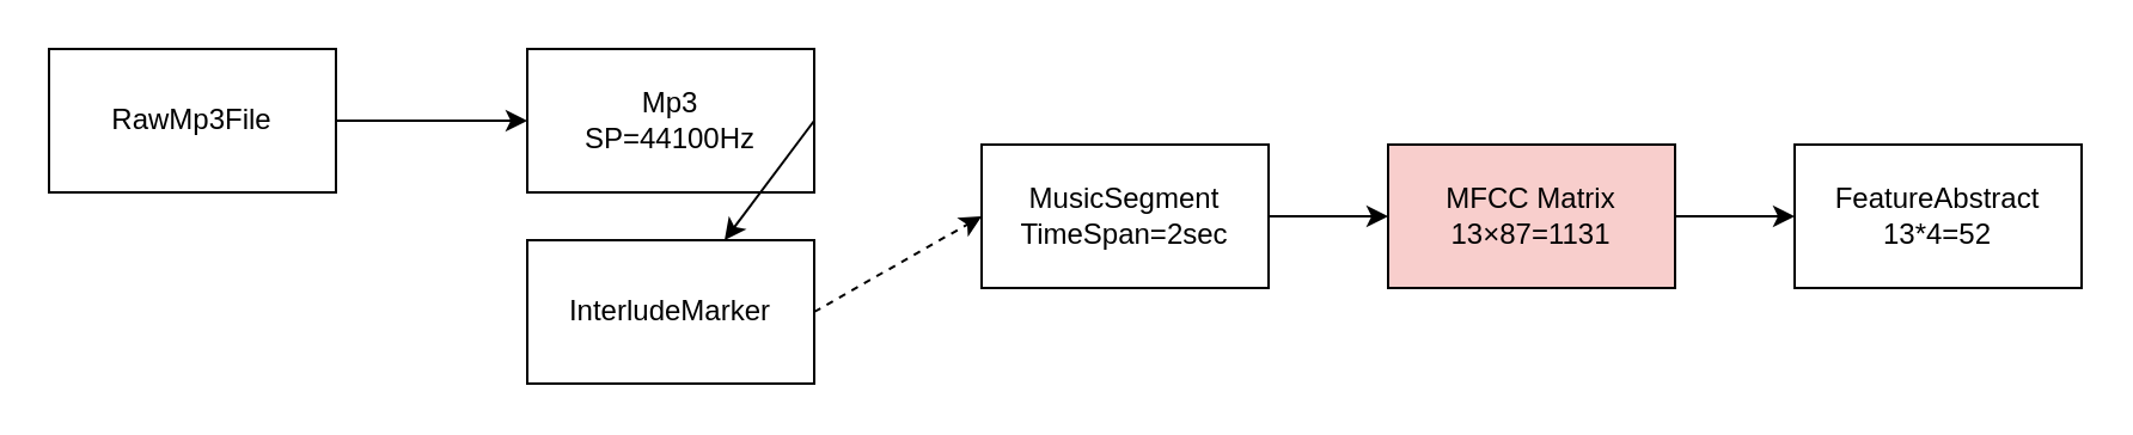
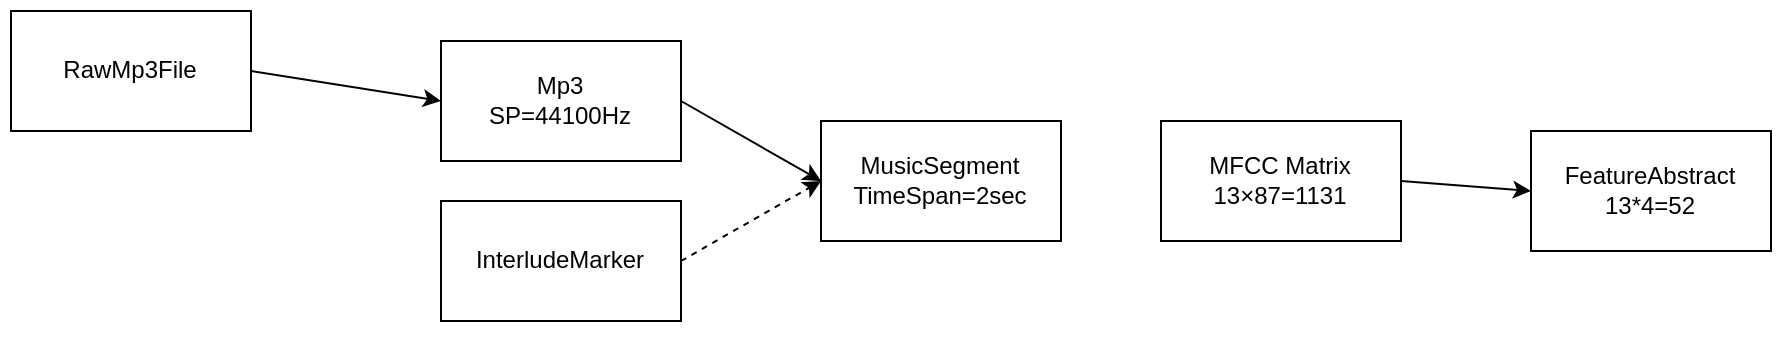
  <mxCell id="0" />
  <mxCell id="1" parent="0" />
- <mxCell id="2" value="RawMp3File" style="rounded=0;whiteSpace=wrap;html=1;" vertex="1" parent="1"><mxGeometry x="20" y="20" width="120" height="60" as="geometry" /></mxCell>
+ <mxCell id="2" value="RawMp3File" style="rounded=0;whiteSpace=wrap;html=1;" vertex="1" parent="1"><mxGeometry x="5" y="5" width="120" height="60" as="geometry" /></mxCell>
  <mxCell id="3" value="InterludeMarker" style="rounded=0;whiteSpace=wrap;html=1;" vertex="1" parent="1"><mxGeometry x="220" y="100" width="120" height="60" as="geometry" /></mxCell>
  <mxCell id="4" value="Mp3&lt;br&gt;SP=44100Hz" style="rounded=0;whiteSpace=wrap;html=1;" vertex="1" parent="1"><mxGeometry x="220" y="20" width="120" height="60" as="geometry" /></mxCell>
  <mxCell id="5" value="" style="endArrow=classic;html=1;rounded=0;exitX=1;exitY=0.5;exitDx=0;exitDy=0;entryX=0;entryY=0.5;entryDx=0;entryDy=0;" edge="1" parent="1" source="2" target="4"><mxGeometry width="50" height="50" relative="1" as="geometry"><mxPoint x="370" y="220" as="sourcePoint" /><mxPoint x="420" y="170" as="targetPoint" /></mxGeometry></mxCell>
  <mxCell id="6" value="MusicSegment&lt;br&gt;TimeSpan=2sec" style="rounded=0;whiteSpace=wrap;html=1;" vertex="1" parent="1"><mxGeometry x="410" y="60" width="120" height="60" as="geometry" /></mxCell>
- <mxCell id="7" value="" style="endArrow=classic;html=1;rounded=0;exitX=1;exitY=0.5;exitDx=0;exitDy=0;" edge="1" parent="1" source="4" target="3"><mxGeometry width="50" height="50" relative="1" as="geometry"><mxPoint x="370" y="210" as="sourcePoint" /><mxPoint x="420" y="160" as="targetPoint" /></mxGeometry></mxCell>
+ <mxCell id="7" value="" style="endArrow=classic;html=1;rounded=0;exitX=1;exitY=0.5;exitDx=0;exitDy=0;entryX=0;entryY=0.5;entryDx=0;entryDy=0;" edge="1" parent="1" source="4" target="6"><mxGeometry width="50" height="50" relative="1" as="geometry"><mxPoint x="370" y="210" as="sourcePoint" /><mxPoint x="420" y="160" as="targetPoint" /></mxGeometry></mxCell>
  <mxCell id="8" value="" style="endArrow=classic;html=1;rounded=0;exitX=1;exitY=0.5;exitDx=0;exitDy=0;entryX=0;entryY=0.5;entryDx=0;entryDy=0;dashed=1;" edge="1" parent="1" source="3" target="6"><mxGeometry width="50" height="50" relative="1" as="geometry"><mxPoint x="370" y="210" as="sourcePoint" /><mxPoint x="420" y="160" as="targetPoint" /></mxGeometry></mxCell>
- <mxCell id="9" value="" style="endArrow=classic;html=1;rounded=0;exitX=1;exitY=0.5;exitDx=0;exitDy=0;entryX=0;entryY=0.5;entryDx=0;entryDy=0;" edge="1" parent="1" source="6" target="10"><mxGeometry width="50" height="50" relative="1" as="geometry"><mxPoint x="640" y="380" as="sourcePoint" /><mxPoint x="610" y="90" as="targetPoint" /></mxGeometry></mxCell>
- <mxCell id="10" value="MFCC Matrix&lt;br&gt;13×87=1131" style="rounded=0;whiteSpace=wrap;html=1;fillColor=#f8cecc;" vertex="1" parent="1"><mxGeometry x="580" y="60" width="120" height="60" as="geometry" /></mxCell>
- <mxCell id="11" value="FeatureAbstract&lt;br&gt;13*4=52" style="rounded=0;whiteSpace=wrap;html=1;" vertex="1" parent="1"><mxGeometry x="750" y="60" width="120" height="60" as="geometry" /></mxCell>
+ <mxCell id="10" value="MFCC Matrix&lt;br&gt;13×87=1131" style="rounded=0;whiteSpace=wrap;html=1;" vertex="1" parent="1"><mxGeometry x="580" y="60" width="120" height="60" as="geometry" /></mxCell>
+ <mxCell id="11" value="FeatureAbstract&lt;br&gt;13*4=52" style="rounded=0;whiteSpace=wrap;html=1;" vertex="1" parent="1"><mxGeometry x="765" y="65" width="120" height="60" as="geometry" /></mxCell>
  <mxCell id="12" value="" style="endArrow=classic;html=1;rounded=0;exitX=1;exitY=0.5;exitDx=0;exitDy=0;entryX=0;entryY=0.5;entryDx=0;entryDy=0;" edge="1" parent="1" source="10" target="11"><mxGeometry width="50" height="50" relative="1" as="geometry"><mxPoint x="640" y="380" as="sourcePoint" /><mxPoint x="690" y="330" as="targetPoint" /></mxGeometry></mxCell>
